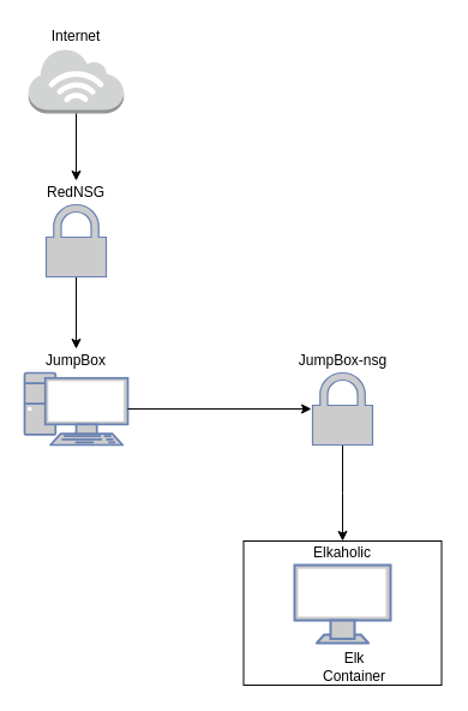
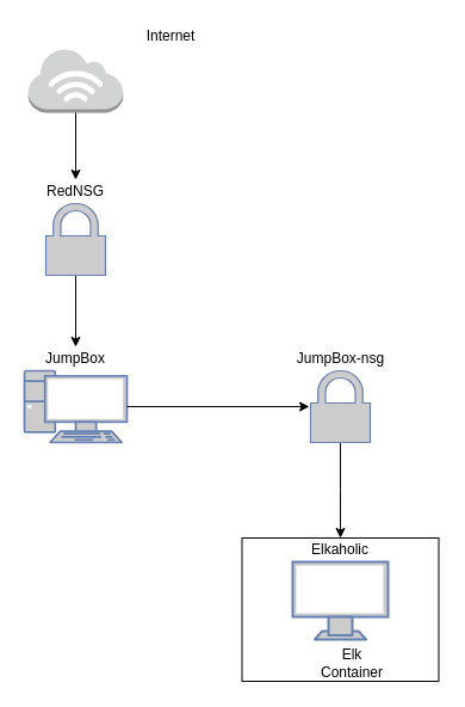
  <mxCell id="0" />
  <mxCell id="1" parent="0" />
- <mxCell id="2" value="Internet" style="text;html=1;strokeColor=none;fillColor=none;align=center;verticalAlign=middle;whiteSpace=wrap;rounded=0;" vertex="1" parent="1"><mxGeometry x="43" y="20" width="40" height="20" as="geometry" /></mxCell>
+ <mxCell id="2" value="Internet" style="text;html=1;strokeColor=none;fillColor=none;align=center;verticalAlign=middle;whiteSpace=wrap;rounded=0;" vertex="1" parent="1"><mxGeometry x="123" y="20" width="40" height="20" as="geometry" /></mxCell>
  <mxCell id="3" value="" style="endArrow=classic;html=1;exitX=0.5;exitY=1;exitDx=0;exitDy=0;" edge="1" parent="1"><mxGeometry width="50" height="50" relative="1" as="geometry"><mxPoint x="63" y="90" as="sourcePoint" /><mxPoint x="63" y="150" as="targetPoint" /></mxGeometry></mxCell>
  <mxCell id="4" value="RedNSG" style="text;html=1;strokeColor=none;fillColor=none;align=center;verticalAlign=middle;whiteSpace=wrap;rounded=0;" vertex="1" parent="1"><mxGeometry x="43" y="150" width="40" height="20" as="geometry" /></mxCell>
  <mxCell id="5" value="" style="endArrow=classic;html=1;exitX=0.5;exitY=1;exitDx=0;exitDy=0;exitPerimeter=0;" edge="1" parent="1"><mxGeometry width="50" height="50" relative="1" as="geometry"><mxPoint x="63" y="230" as="sourcePoint" /><mxPoint x="63" y="290" as="targetPoint" /></mxGeometry></mxCell>
  <mxCell id="6" value="" style="outlineConnect=0;dashed=0;verticalLabelPosition=bottom;verticalAlign=top;align=center;html=1;shape=mxgraph.aws3.internet_3;fillColor=#D2D3D3;gradientColor=none;" vertex="1" parent="1"><mxGeometry x="23.25" y="40" width="79.5" height="54" as="geometry" /></mxCell>
  <mxCell id="7" value="" style="fontColor=#0066CC;verticalAlign=top;verticalLabelPosition=bottom;labelPosition=center;align=center;html=1;outlineConnect=0;fillColor=#CCCCCC;strokeColor=#6881B3;gradientColor=none;gradientDirection=north;strokeWidth=2;shape=mxgraph.networks.secured;" vertex="1" parent="1"><mxGeometry x="38" y="170" width="50" height="60" as="geometry" /></mxCell>
  <mxCell id="8" value="" style="fontColor=#0066CC;verticalAlign=top;verticalLabelPosition=bottom;labelPosition=center;align=center;html=1;outlineConnect=0;fillColor=#CCCCCC;strokeColor=#6881B3;gradientColor=none;gradientDirection=north;strokeWidth=2;shape=mxgraph.networks.pc;" vertex="1" parent="1"><mxGeometry x="20" y="310" width="86" height="60" as="geometry" /></mxCell>
  <mxCell id="9" value="JumpBox" style="text;html=1;strokeColor=none;fillColor=none;align=center;verticalAlign=middle;whiteSpace=wrap;rounded=0;" vertex="1" parent="1"><mxGeometry x="43" y="290" width="40" height="20" as="geometry" /></mxCell>
  <mxCell id="10" value="" style="endArrow=classic;html=1;exitX=1;exitY=0.5;exitDx=0;exitDy=0;exitPerimeter=0;" edge="1" parent="1" source="8"><mxGeometry width="50" height="50" relative="1" as="geometry"><mxPoint x="219" y="340" as="sourcePoint" /><mxPoint x="259" y="340" as="targetPoint" /></mxGeometry></mxCell>
  <mxCell id="11" style="edgeStyle=orthogonalEdgeStyle;rounded=0;orthogonalLoop=1;jettySize=auto;html=1;exitX=0.5;exitY=1;exitDx=0;exitDy=0;exitPerimeter=0;" edge="1" parent="1" source="12"><mxGeometry relative="1" as="geometry"><mxPoint x="285" y="450" as="targetPoint" /></mxGeometry></mxCell>
  <mxCell id="12" value="" style="fontColor=#0066CC;verticalAlign=top;verticalLabelPosition=bottom;labelPosition=center;align=center;html=1;outlineConnect=0;fillColor=#CCCCCC;strokeColor=#6881B3;gradientColor=none;gradientDirection=north;strokeWidth=2;shape=mxgraph.networks.secured;" vertex="1" parent="1"><mxGeometry x="260" y="310" width="50" height="60" as="geometry" /></mxCell>
  <mxCell id="13" value="JumpBox-nsg" style="text;html=1;strokeColor=none;fillColor=none;align=center;verticalAlign=middle;whiteSpace=wrap;rounded=0;" vertex="1" parent="1"><mxGeometry x="242.5" y="290" width="85" height="20" as="geometry" /></mxCell>
  <mxCell id="14" value="" style="fontColor=#0066CC;verticalAlign=top;verticalLabelPosition=bottom;labelPosition=center;align=center;html=1;outlineConnect=0;fillColor=#CCCCCC;strokeColor=#6881B3;gradientColor=none;gradientDirection=north;strokeWidth=2;shape=mxgraph.networks.monitor;" vertex="1" parent="1"><mxGeometry x="245" y="470" width="80" height="65" as="geometry" /></mxCell>
  <mxCell id="15" value="Elkaholic" style="text;html=1;strokeColor=none;fillColor=none;align=center;verticalAlign=middle;whiteSpace=wrap;rounded=0;" vertex="1" parent="1"><mxGeometry x="265" y="450" width="40" height="20" as="geometry" /></mxCell>
  <mxCell id="16" value="" style="rounded=0;whiteSpace=wrap;html=1;gradientColor=#ffffff;fillColor=none;" vertex="1" parent="1"><mxGeometry x="202.5" y="450" width="165" height="120" as="geometry" /></mxCell>
  <mxCell id="17" value="Elk Container" style="text;html=1;strokeColor=none;fillColor=none;align=center;verticalAlign=middle;whiteSpace=wrap;rounded=0;" vertex="1" parent="1"><mxGeometry x="275" y="545" width="40" height="20" as="geometry" /></mxCell>
